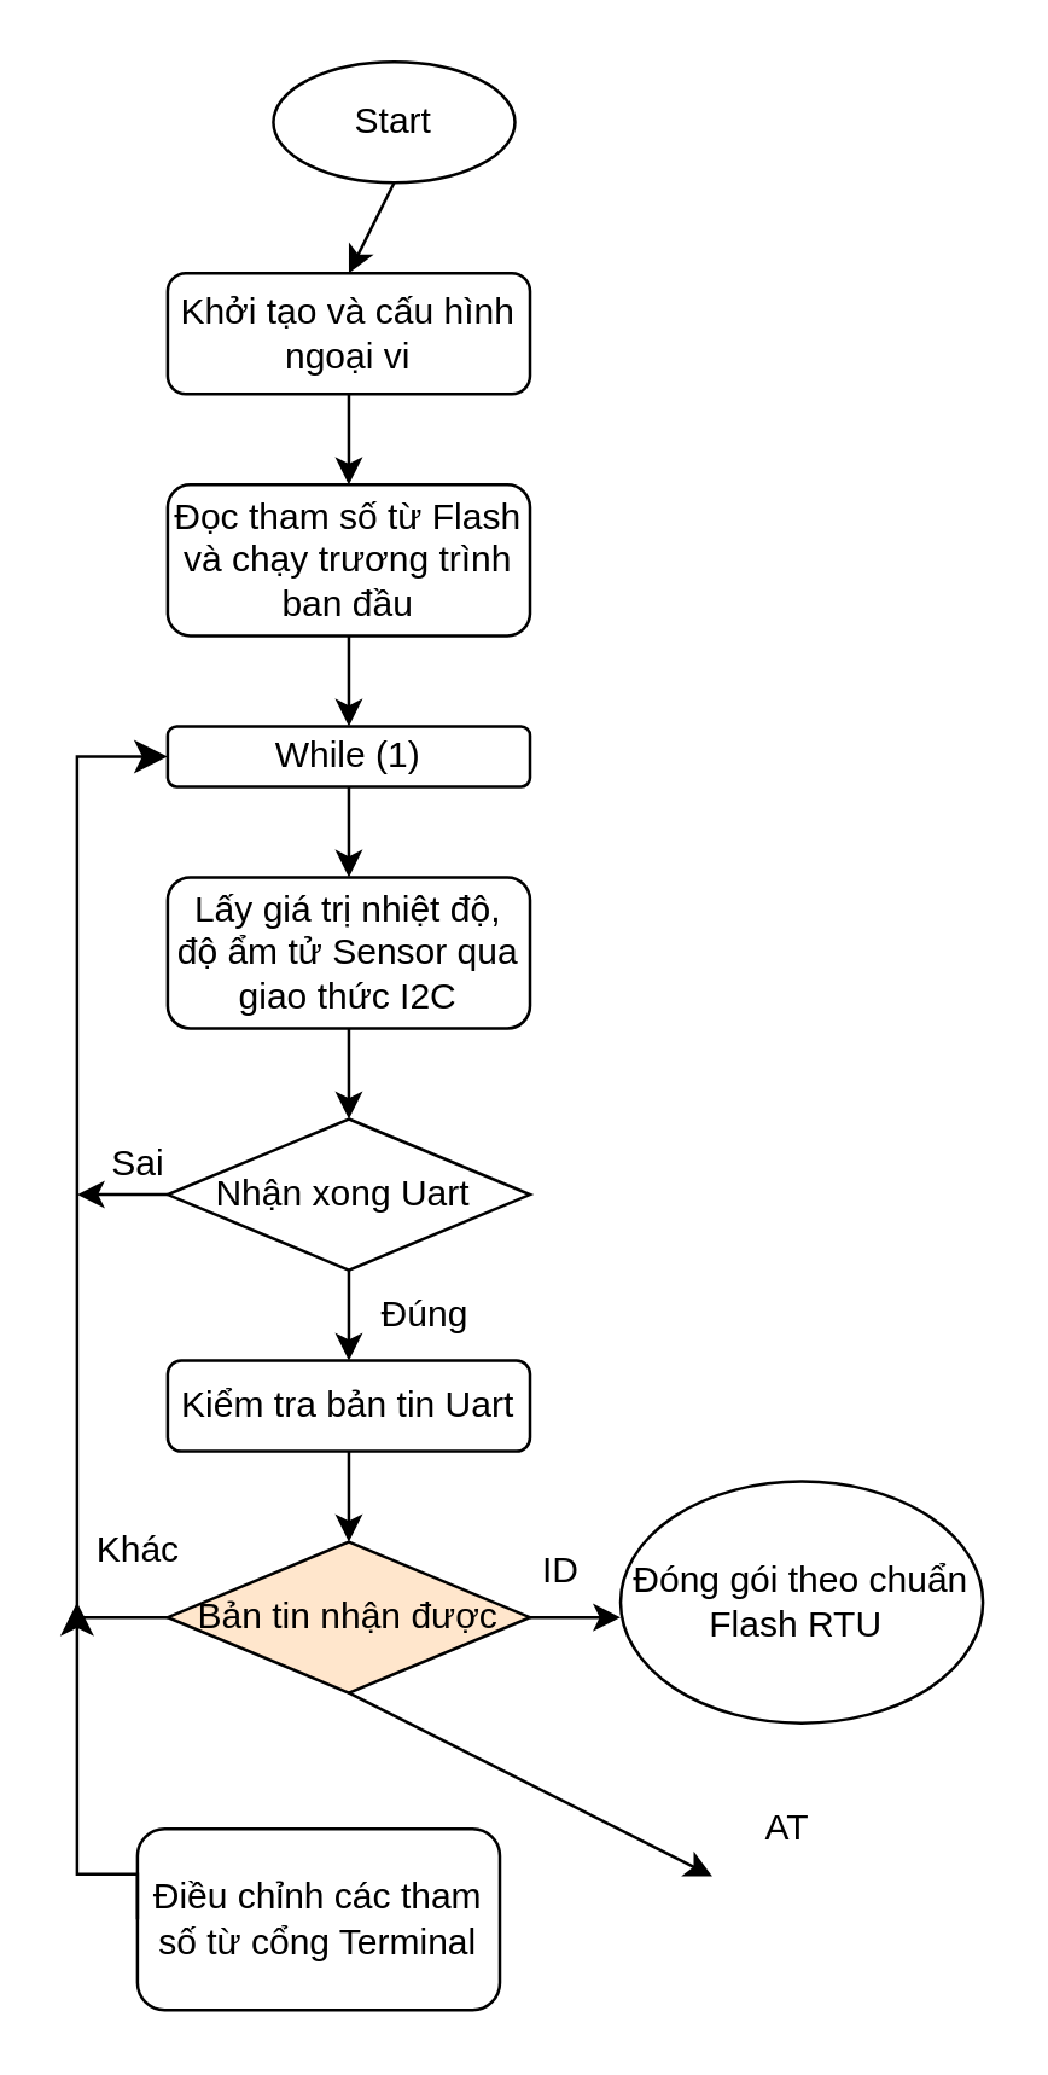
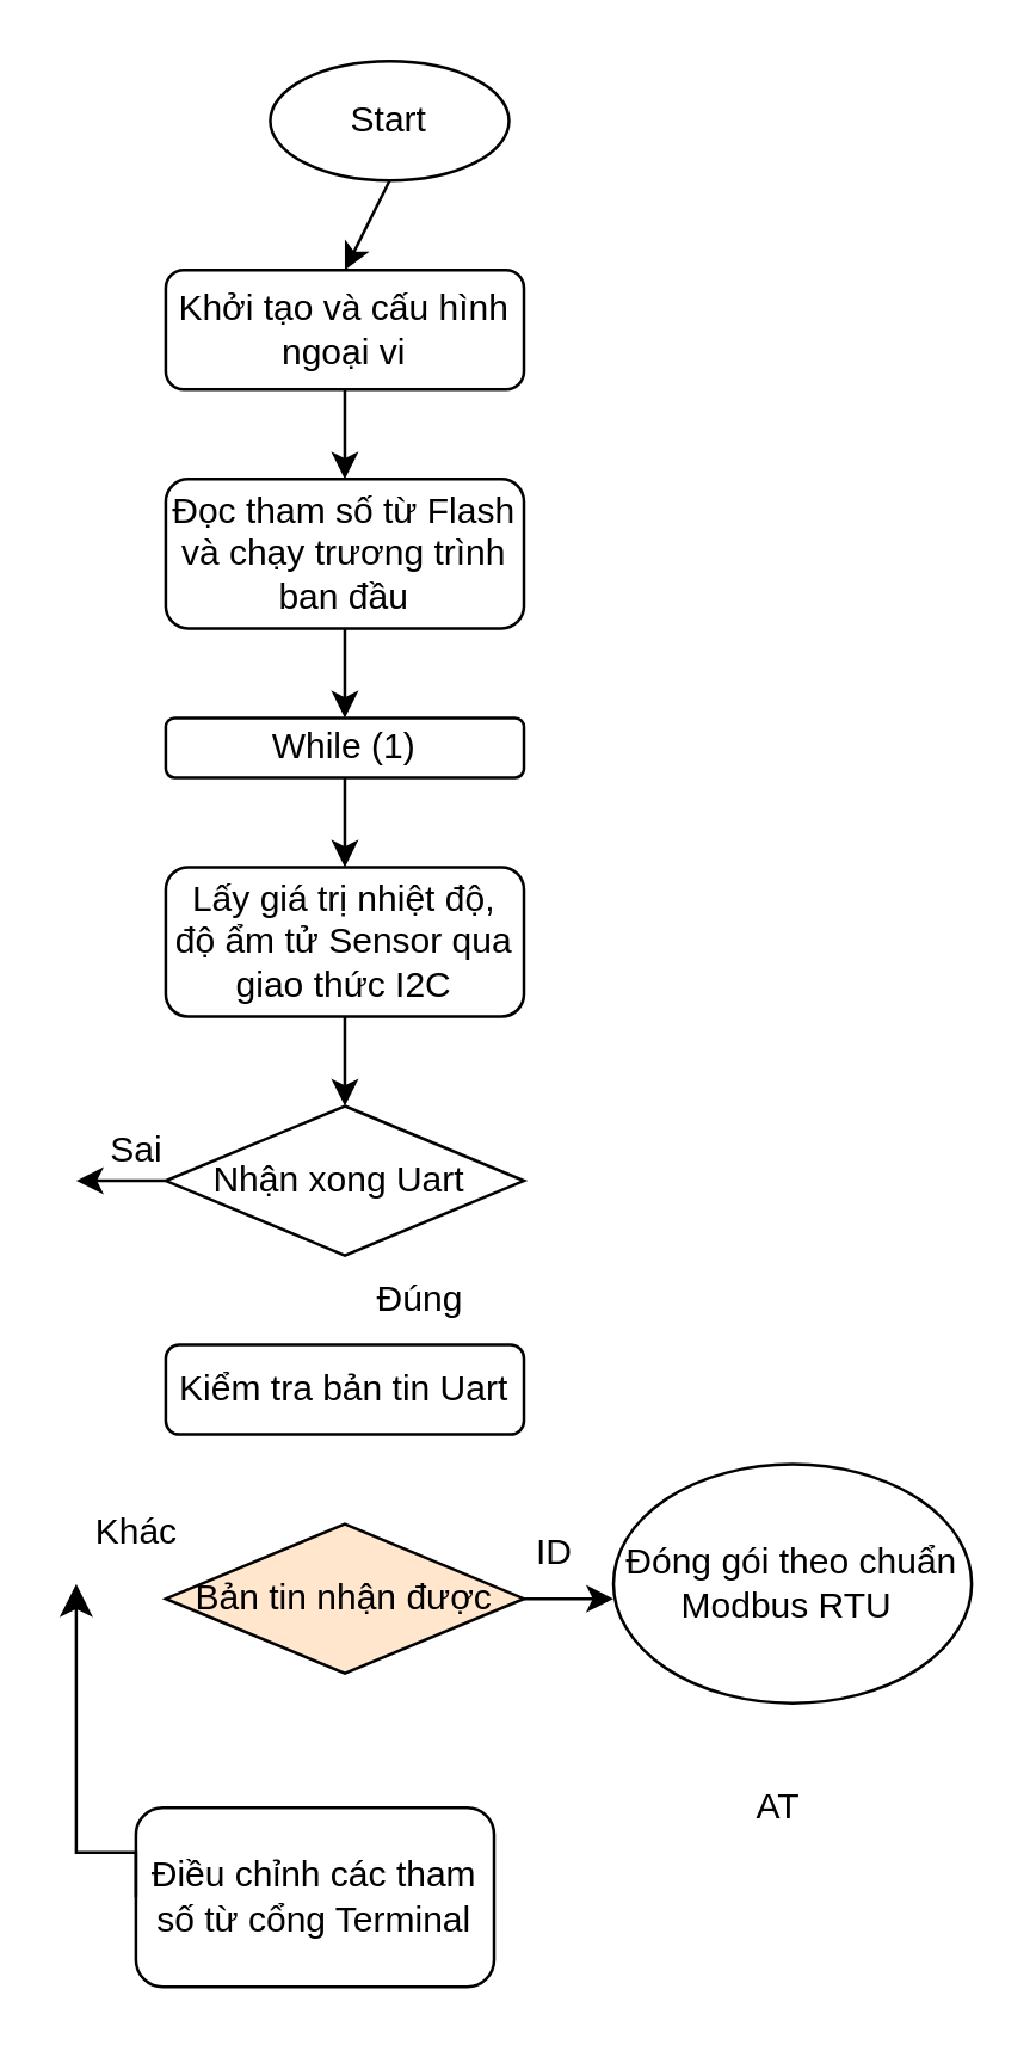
  <mxCell id="0" />
  <mxCell id="1" parent="0" />
  <mxCell id="2" value="Start" style="ellipse;whiteSpace=wrap;html=1;" vertex="1" parent="1"><mxGeometry x="90" y="20" width="80" height="40" as="geometry" /></mxCell>
  <mxCell id="3" value="" style="edgeStyle=none;orthogonalLoop=1;jettySize=auto;html=1;rounded=0;exitX=0.5;exitY=1;exitDx=0;exitDy=0;" edge="1" parent="1" source="2"><mxGeometry width="100" relative="1" as="geometry"><mxPoint x="75" y="130" as="sourcePoint" /><mxPoint x="115" y="90" as="targetPoint" /><Array as="points" /></mxGeometry></mxCell>
  <mxCell id="4" value="Khởi tạo và cấu hình ngoại vi" style="rounded=1;whiteSpace=wrap;html=1;" vertex="1" parent="1"><mxGeometry x="55" y="90" width="120" height="40" as="geometry" /></mxCell>
  <mxCell id="5" value="" style="edgeStyle=none;orthogonalLoop=1;jettySize=auto;html=1;rounded=0;exitX=0.5;exitY=1;exitDx=0;exitDy=0;" edge="1" parent="1" source="4"><mxGeometry width="100" relative="1" as="geometry"><mxPoint x="55" y="160" as="sourcePoint" /><mxPoint x="115" y="160" as="targetPoint" /><Array as="points" /></mxGeometry></mxCell>
  <mxCell id="6" value="Đọc tham số từ Flash và chạy trương trình ban đầu" style="rounded=1;whiteSpace=wrap;html=1;" vertex="1" parent="1"><mxGeometry x="55" y="160" width="120" height="50" as="geometry" /></mxCell>
  <mxCell id="7" value="" style="edgeStyle=none;orthogonalLoop=1;jettySize=auto;html=1;rounded=0;exitX=0.5;exitY=1;exitDx=0;exitDy=0;" edge="1" parent="1" source="6"><mxGeometry width="100" relative="1" as="geometry"><mxPoint x="105" y="270" as="sourcePoint" /><mxPoint x="115" y="240" as="targetPoint" /><Array as="points" /></mxGeometry></mxCell>
  <mxCell id="8" value="While (1)" style="rounded=1;whiteSpace=wrap;html=1;" vertex="1" parent="1"><mxGeometry x="55" y="240" width="120" height="20" as="geometry" /></mxCell>
  <mxCell id="9" value="" style="edgeStyle=none;orthogonalLoop=1;jettySize=auto;html=1;rounded=0;exitX=0.5;exitY=1;exitDx=0;exitDy=0;" edge="1" parent="1" source="8"><mxGeometry width="100" relative="1" as="geometry"><mxPoint x="165" y="360" as="sourcePoint" /><mxPoint x="115" y="290" as="targetPoint" /><Array as="points" /></mxGeometry></mxCell>
  <mxCell id="10" value="Lấy giá trị nhiệt độ, độ ẩm tử Sensor qua giao thức I2C" style="rounded=1;whiteSpace=wrap;html=1;" vertex="1" parent="1"><mxGeometry x="55" y="290" width="120" height="50" as="geometry" /></mxCell>
  <mxCell id="11" value="" style="edgeStyle=none;orthogonalLoop=1;jettySize=auto;html=1;rounded=0;exitX=0.5;exitY=1;exitDx=0;exitDy=0;" edge="1" parent="1" source="10"><mxGeometry width="100" relative="1" as="geometry"><mxPoint x="85" y="390" as="sourcePoint" /><mxPoint x="115" y="370" as="targetPoint" /><Array as="points" /></mxGeometry></mxCell>
  <mxCell id="12" value="Nhận xong Uart&amp;nbsp;" style="rhombus;whiteSpace=wrap;html=1;" vertex="1" parent="1"><mxGeometry x="55" y="370" width="120" height="50" as="geometry" /></mxCell>
  <mxCell id="13" value="" style="edgeStyle=none;orthogonalLoop=1;jettySize=auto;html=1;rounded=0;exitX=0.5;exitY=1;exitDx=0;exitDy=0;" edge="1" parent="1" source="15"><mxGeometry width="100" relative="1" as="geometry"><mxPoint x="55" y="440" as="sourcePoint" /><mxPoint x="115" y="450" as="targetPoint" /><Array as="points" /></mxGeometry></mxCell>
- <mxCell id="14" value="" style="edgeStyle=none;orthogonalLoop=1;jettySize=auto;html=1;rounded=0;exitX=0.5;exitY=1;exitDx=0;exitDy=0;" edge="1" parent="1" source="12" target="15"><mxGeometry width="100" relative="1" as="geometry"><mxPoint x="115" y="420" as="sourcePoint" /><mxPoint x="115" y="450" as="targetPoint" /><Array as="points" /></mxGeometry></mxCell>
  <mxCell id="15" value="Kiểm tra bản tin Uart" style="rounded=1;whiteSpace=wrap;html=1;" vertex="1" parent="1"><mxGeometry x="55" y="450" width="120" height="30" as="geometry" /></mxCell>
  <mxCell id="16" value="Bản tin nhận được" style="rhombus;whiteSpace=wrap;html=1;fillColor=#ffe6cc;" vertex="1" parent="1"><mxGeometry x="55" y="510" width="120" height="50" as="geometry" /></mxCell>
- <mxCell id="17" value="" style="edgeStyle=none;orthogonalLoop=1;jettySize=auto;html=1;rounded=0;exitX=0.5;exitY=1;exitDx=0;exitDy=0;entryX=0.5;entryY=0;entryDx=0;entryDy=0;" edge="1" parent="1" source="15" target="16"><mxGeometry width="100" relative="1" as="geometry"><mxPoint x="195" y="510" as="sourcePoint" /><mxPoint x="295" y="510" as="targetPoint" /><Array as="points" /></mxGeometry></mxCell>
  <mxCell id="18" value="Điều chỉnh các tham số từ cổng Terminal" style="rounded=1;whiteSpace=wrap;html=1;" vertex="1" parent="1"><mxGeometry x="45" y="605" width="120" height="60" as="geometry" /></mxCell>
- <mxCell id="19" value="" style="edgeStyle=segmentEdgeStyle;endArrow=classic;html=1;curved=0;rounded=0;endSize=8;startSize=8;sourcePerimeterSpacing=0;targetPerimeterSpacing=0;entryX=0;entryY=0.5;entryDx=0;entryDy=0;exitX=0;exitY=0.5;exitDx=0;exitDy=0;" edge="1" parent="1" source="16" target="8"><mxGeometry width="100" relative="1" as="geometry"><mxPoint x="-75" y="300" as="sourcePoint" /><mxPoint x="25" y="340" as="targetPoint" /><Array as="points"><mxPoint x="25" y="535" /><mxPoint x="25" y="250" /></Array></mxGeometry></mxCell>
  <mxCell id="20" value="" style="edgeStyle=none;orthogonalLoop=1;jettySize=auto;html=1;rounded=0;exitX=0;exitY=0.5;exitDx=0;exitDy=0;" edge="1" parent="1" source="12"><mxGeometry width="100" relative="1" as="geometry"><mxPoint x="5" y="370" as="sourcePoint" /><mxPoint x="25" y="395" as="targetPoint" /><Array as="points" /></mxGeometry></mxCell>
  <mxCell id="21" value="Sai" style="text;html=1;align=center;verticalAlign=middle;resizable=0;points=[];autosize=1;strokeColor=none;fillColor=none;" vertex="1" parent="1"><mxGeometry x="25" y="370" width="40" height="30" as="geometry" /></mxCell>
  <mxCell id="22" value="Đúng" style="text;html=1;align=center;verticalAlign=middle;resizable=0;points=[];autosize=1;strokeColor=none;fillColor=none;" vertex="1" parent="1"><mxGeometry x="115" y="420" width="50" height="30" as="geometry" /></mxCell>
  <mxCell id="23" value="Khác" style="text;html=1;align=center;verticalAlign=middle;resizable=0;points=[];autosize=1;strokeColor=none;fillColor=none;" vertex="1" parent="1"><mxGeometry x="20" y="498" width="50" height="30" as="geometry" /></mxCell>
  <mxCell id="24" value="" style="edgeStyle=none;orthogonalLoop=1;jettySize=auto;html=1;rounded=0;exitX=1;exitY=0.5;exitDx=0;exitDy=0;entryX=0;entryY=0.5;entryDx=0;entryDy=0;" edge="1" parent="1" source="16"><mxGeometry width="100" relative="1" as="geometry"><mxPoint x="165" y="600" as="sourcePoint" /><mxPoint x="205" y="535" as="targetPoint" /><Array as="points" /></mxGeometry></mxCell>
  <mxCell id="25" value="ID" style="text;html=1;align=center;verticalAlign=middle;resizable=0;points=[];autosize=1;strokeColor=none;fillColor=none;" vertex="1" parent="1"><mxGeometry x="165" y="505" width="40" height="30" as="geometry" /></mxCell>
  <mxCell id="26" value="AT" style="text;html=1;align=center;verticalAlign=middle;resizable=0;points=[];autosize=1;strokeColor=none;fillColor=none;" vertex="1" parent="1"><mxGeometry x="240" y="590" width="40" height="30" as="geometry" /></mxCell>
- <mxCell id="27" value="" style="edgeStyle=none;orthogonalLoop=1;jettySize=auto;html=1;rounded=0;exitX=0.5;exitY=1;exitDx=0;exitDy=0;entryX=-0.116;entryY=1.024;entryDx=0;entryDy=0;entryPerimeter=0;" edge="1" parent="1" source="16" target="26"><mxGeometry width="100" relative="1" as="geometry"><mxPoint y="580" as="sourcePoint" x="-25" /><mxPoint x="75" y="580" as="targetPoint" /><Array as="points" /></mxGeometry></mxCell>
  <mxCell id="28" value="" style="edgeStyle=segmentEdgeStyle;endArrow=classic;html=1;curved=0;rounded=0;endSize=8;startSize=8;sourcePerimeterSpacing=0;targetPerimeterSpacing=0;exitX=0;exitY=0.5;exitDx=0;exitDy=0;" edge="1" parent="1" source="18"><mxGeometry width="100" relative="1" as="geometry"><mxPoint y="550" as="sourcePoint" x="-25" /><mxPoint x="25" y="530" as="targetPoint" /><Array as="points"><mxPoint x="25" y="620" /></Array></mxGeometry></mxCell>
- <mxCell id="29" value="Đóng gói theo chuẩn Flash RTU&amp;nbsp;" style="ellipse;whiteSpace=wrap;html=1;" vertex="1" parent="1"><mxGeometry x="205" y="490" width="120" height="80" as="geometry" /></mxCell>
+ <mxCell id="29" value="Đóng gói theo chuẩn Modbus RTU&amp;nbsp;" style="ellipse;whiteSpace=wrap;html=1;" vertex="1" parent="1"><mxGeometry x="205" y="490" width="120" height="80" as="geometry" /></mxCell>
